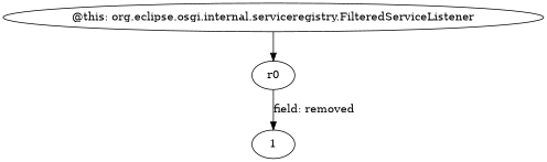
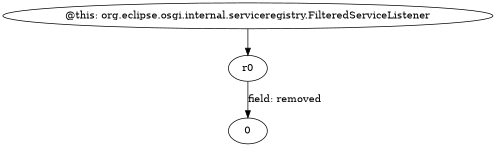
  digraph {
    n1 [label="@this: org.eclipse.osgi.internal.serviceregistry.FilteredServiceListener"]
    n2 [label=r0]
-   n3 [label=1]
+   n3 [label=0]
    n1 -> n2
    n2 -> n3 [label="field: removed"]
  }
